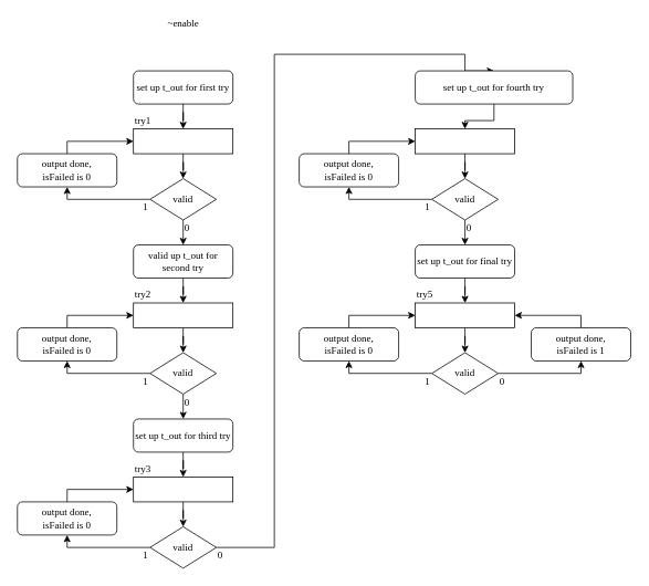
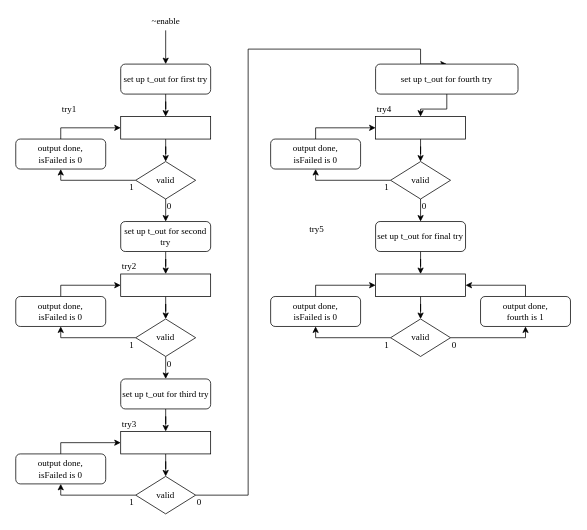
  <mxCell id="0" />
  <mxCell id="1" parent="0" />
  <mxCell id="2" style="edgeStyle=orthogonalEdgeStyle;rounded=0;orthogonalLoop=1;jettySize=auto;html=1;entryX=0.5;entryY=0;entryDx=0;entryDy=0;fontFamily=Fira code;" edge="1" parent="1" source="3" target="11"><mxGeometry relative="1" as="geometry" /></mxCell>
  <mxCell id="3" value="" style="rounded=0;whiteSpace=wrap;html=1;fontFamily=Fira code;" vertex="1" parent="1"><mxGeometry x="160" y="155" width="120" height="30" as="geometry" /></mxCell>
+ <mxCell id="4" style="edgeStyle=orthogonalEdgeStyle;rounded=0;orthogonalLoop=1;jettySize=auto;html=1;entryX=0.5;entryY=0;entryDx=0;entryDy=0;fontFamily=Fira code;" edge="1" parent="1" source="5" target="8"><mxGeometry relative="1" as="geometry" /></mxCell>
  <mxCell id="5" value="~enable" style="text;html=1;resizable=0;points=[];autosize=1;align=center;verticalAlign=middle;spacingTop=-4;fontFamily=Fira code;" vertex="1" parent="1"><mxGeometry x="190" y="20" width="60" height="20" as="geometry" /></mxCell>
- <mxCell id="6" value="try1" style="text;html=1;resizable=0;points=[];autosize=1;align=left;verticalAlign=top;spacingTop=-4;fontFamily=Fira code;" vertex="1" parent="1"><mxGeometry x="160" y="135" width="40" height="20" as="geometry" /></mxCell>
+ <mxCell id="6" value="try1" style="text;html=1;resizable=0;points=[];autosize=1;align=left;verticalAlign=top;spacingTop=-4;fontFamily=Fira code;" vertex="1" parent="1"><mxGeometry x="80" y="135" width="40" height="20" as="geometry" /></mxCell>
  <mxCell id="7" style="edgeStyle=orthogonalEdgeStyle;rounded=0;orthogonalLoop=1;jettySize=auto;html=1;entryX=0.5;entryY=0;entryDx=0;entryDy=0;fontFamily=Fira code;" edge="1" parent="1" source="8" target="3"><mxGeometry relative="1" as="geometry" /></mxCell>
  <mxCell id="8" value="set up t_out for first try" style="rounded=1;whiteSpace=wrap;html=1;fontFamily=Fira code;align=center;" vertex="1" parent="1"><mxGeometry x="160" y="85" width="120" height="40" as="geometry" /></mxCell>
  <mxCell id="9" style="edgeStyle=orthogonalEdgeStyle;rounded=0;orthogonalLoop=1;jettySize=auto;html=1;entryX=0.5;entryY=1;entryDx=0;entryDy=0;fontFamily=Fira code;" edge="1" parent="1" source="11" target="13"><mxGeometry relative="1" as="geometry"><Array as="points"><mxPoint x="80" y="240" /></Array></mxGeometry></mxCell>
  <mxCell id="10" style="edgeStyle=orthogonalEdgeStyle;rounded=0;orthogonalLoop=1;jettySize=auto;html=1;fontFamily=Fira code;" edge="1" parent="1" source="11"><mxGeometry relative="1" as="geometry"><mxPoint x="220" y="295" as="targetPoint" /></mxGeometry></mxCell>
  <mxCell id="11" value="valid" style="rhombus;whiteSpace=wrap;html=1;fontFamily=Fira code;align=center;" vertex="1" parent="1"><mxGeometry x="180" y="215" width="80" height="50" as="geometry" /></mxCell>
  <mxCell id="12" style="edgeStyle=orthogonalEdgeStyle;rounded=0;orthogonalLoop=1;jettySize=auto;html=1;entryX=0;entryY=0.5;entryDx=0;entryDy=0;fontFamily=Fira code;" edge="1" parent="1" source="13" target="3"><mxGeometry relative="1" as="geometry"><Array as="points"><mxPoint x="80" y="170" /></Array></mxGeometry></mxCell>
  <mxCell id="13" value="output done,&lt;br&gt;isFailed is 0&lt;br&gt;" style="rounded=1;whiteSpace=wrap;html=1;fontFamily=Fira code;align=center;" vertex="1" parent="1"><mxGeometry x="20" y="185" width="120" height="40" as="geometry" /></mxCell>
  <mxCell id="14" value="1" style="text;html=1;resizable=0;points=[];autosize=1;align=left;verticalAlign=top;spacingTop=-4;fontFamily=Fira code;" vertex="1" parent="1"><mxGeometry x="170" y="240" width="20" height="20" as="geometry" /></mxCell>
  <mxCell id="15" value="0" style="text;html=1;resizable=0;points=[];autosize=1;align=left;verticalAlign=top;spacingTop=-4;fontFamily=Fira code;" vertex="1" parent="1"><mxGeometry x="220" y="265" width="20" height="20" as="geometry" /></mxCell>
  <mxCell id="16" style="edgeStyle=orthogonalEdgeStyle;rounded=0;orthogonalLoop=1;jettySize=auto;html=1;entryX=0.5;entryY=0;entryDx=0;entryDy=0;fontFamily=Fira code;" edge="1" parent="1" source="17" target="23"><mxGeometry relative="1" as="geometry" /></mxCell>
  <mxCell id="17" value="" style="rounded=0;whiteSpace=wrap;html=1;fontFamily=Fira code;" vertex="1" parent="1"><mxGeometry x="160" y="365" width="120" height="30" as="geometry" /></mxCell>
  <mxCell id="18" value="try2" style="text;html=1;resizable=0;points=[];autosize=1;align=left;verticalAlign=top;spacingTop=-4;fontFamily=Fira code;" vertex="1" parent="1"><mxGeometry x="160" y="345" width="40" height="20" as="geometry" /></mxCell>
  <mxCell id="19" style="edgeStyle=orthogonalEdgeStyle;rounded=0;orthogonalLoop=1;jettySize=auto;html=1;entryX=0.5;entryY=0;entryDx=0;entryDy=0;fontFamily=Fira code;" edge="1" parent="1" source="20" target="17"><mxGeometry relative="1" as="geometry" /></mxCell>
- <mxCell id="20" value="valid up t_out for second try" style="rounded=1;whiteSpace=wrap;html=1;fontFamily=Fira code;align=center;" vertex="1" parent="1"><mxGeometry x="160" y="295" width="120" height="40" as="geometry" /></mxCell>
+ <mxCell id="20" value="set up t_out for second try" style="rounded=1;whiteSpace=wrap;html=1;fontFamily=Fira code;align=center;" vertex="1" parent="1"><mxGeometry x="160" y="295" width="120" height="40" as="geometry" /></mxCell>
  <mxCell id="21" style="edgeStyle=orthogonalEdgeStyle;rounded=0;orthogonalLoop=1;jettySize=auto;html=1;entryX=0.5;entryY=1;entryDx=0;entryDy=0;fontFamily=Fira code;" edge="1" parent="1" source="23" target="25"><mxGeometry relative="1" as="geometry"><Array as="points"><mxPoint x="80" y="450" /></Array></mxGeometry></mxCell>
  <mxCell id="22" style="edgeStyle=orthogonalEdgeStyle;rounded=0;orthogonalLoop=1;jettySize=auto;html=1;fontFamily=Fira code;" edge="1" parent="1" source="23"><mxGeometry relative="1" as="geometry"><mxPoint x="220" y="505" as="targetPoint" /></mxGeometry></mxCell>
  <mxCell id="23" value="valid" style="rhombus;whiteSpace=wrap;html=1;fontFamily=Fira code;align=center;" vertex="1" parent="1"><mxGeometry x="180" y="425" width="80" height="50" as="geometry" /></mxCell>
  <mxCell id="24" style="edgeStyle=orthogonalEdgeStyle;rounded=0;orthogonalLoop=1;jettySize=auto;html=1;entryX=0;entryY=0.5;entryDx=0;entryDy=0;fontFamily=Fira code;" edge="1" parent="1" source="25" target="17"><mxGeometry relative="1" as="geometry"><Array as="points"><mxPoint x="80" y="380" /></Array></mxGeometry></mxCell>
  <mxCell id="25" value="output done,&lt;br&gt;isFailed is 0&lt;br&gt;" style="rounded=1;whiteSpace=wrap;html=1;fontFamily=Fira code;align=center;" vertex="1" parent="1"><mxGeometry x="20" y="395" width="120" height="40" as="geometry" /></mxCell>
  <mxCell id="26" value="1" style="text;html=1;resizable=0;points=[];autosize=1;align=left;verticalAlign=top;spacingTop=-4;fontFamily=Fira code;" vertex="1" parent="1"><mxGeometry x="170" y="450" width="20" height="20" as="geometry" /></mxCell>
  <mxCell id="27" value="0" style="text;html=1;resizable=0;points=[];autosize=1;align=left;verticalAlign=top;spacingTop=-4;fontFamily=Fira code;" vertex="1" parent="1"><mxGeometry x="220" y="475" width="20" height="20" as="geometry" /></mxCell>
  <mxCell id="28" style="edgeStyle=orthogonalEdgeStyle;rounded=0;orthogonalLoop=1;jettySize=auto;html=1;entryX=0.5;entryY=0;entryDx=0;entryDy=0;fontFamily=Fira code;" edge="1" parent="1" source="29" target="35"><mxGeometry relative="1" as="geometry" /></mxCell>
  <mxCell id="29" value="" style="rounded=0;whiteSpace=wrap;html=1;fontFamily=Fira code;" vertex="1" parent="1"><mxGeometry x="160" y="575" width="120" height="30" as="geometry" /></mxCell>
  <mxCell id="30" value="try3" style="text;html=1;resizable=0;points=[];autosize=1;align=left;verticalAlign=top;spacingTop=-4;fontFamily=Fira code;" vertex="1" parent="1"><mxGeometry x="160" y="555" width="40" height="20" as="geometry" /></mxCell>
  <mxCell id="31" style="edgeStyle=orthogonalEdgeStyle;rounded=0;orthogonalLoop=1;jettySize=auto;html=1;entryX=0.5;entryY=0;entryDx=0;entryDy=0;fontFamily=Fira code;" edge="1" parent="1" source="32" target="29"><mxGeometry relative="1" as="geometry" /></mxCell>
  <mxCell id="32" value="set up t_out for third try" style="rounded=1;whiteSpace=wrap;html=1;fontFamily=Fira code;align=center;" vertex="1" parent="1"><mxGeometry x="160" y="505" width="120" height="40" as="geometry" /></mxCell>
  <mxCell id="33" style="edgeStyle=orthogonalEdgeStyle;rounded=0;orthogonalLoop=1;jettySize=auto;html=1;entryX=0.5;entryY=1;entryDx=0;entryDy=0;fontFamily=Fira code;" edge="1" parent="1" source="35" target="37"><mxGeometry relative="1" as="geometry"><Array as="points"><mxPoint x="80" y="660" /></Array></mxGeometry></mxCell>
  <mxCell id="34" style="edgeStyle=orthogonalEdgeStyle;rounded=0;orthogonalLoop=1;jettySize=auto;html=1;fontFamily=Fira code;entryX=0.5;entryY=0;entryDx=0;entryDy=0;" edge="1" parent="1" source="35" target="44"><mxGeometry relative="1" as="geometry"><mxPoint x="330" y="275" as="targetPoint" /><Array as="points"><mxPoint x="330" y="660" /><mxPoint x="330" y="65" /><mxPoint x="560" y="65" /></Array></mxGeometry></mxCell>
  <mxCell id="35" value="valid" style="rhombus;whiteSpace=wrap;html=1;fontFamily=Fira code;align=center;" vertex="1" parent="1"><mxGeometry x="180" y="635" width="80" height="50" as="geometry" /></mxCell>
  <mxCell id="36" style="edgeStyle=orthogonalEdgeStyle;rounded=0;orthogonalLoop=1;jettySize=auto;html=1;entryX=0;entryY=0.5;entryDx=0;entryDy=0;fontFamily=Fira code;" edge="1" parent="1" source="37" target="29"><mxGeometry relative="1" as="geometry"><Array as="points"><mxPoint x="80" y="590" /></Array></mxGeometry></mxCell>
  <mxCell id="37" value="output done,&lt;br&gt;isFailed is 0&lt;br&gt;" style="rounded=1;whiteSpace=wrap;html=1;fontFamily=Fira code;align=center;" vertex="1" parent="1"><mxGeometry x="20" y="605" width="120" height="40" as="geometry" /></mxCell>
  <mxCell id="38" value="1" style="text;html=1;resizable=0;points=[];autosize=1;align=left;verticalAlign=top;spacingTop=-4;fontFamily=Fira code;" vertex="1" parent="1"><mxGeometry x="170" y="660" width="20" height="20" as="geometry" /></mxCell>
  <mxCell id="39" value="0" style="text;html=1;resizable=0;points=[];autosize=1;align=left;verticalAlign=top;spacingTop=-4;fontFamily=Fira code;" vertex="1" parent="1"><mxGeometry x="260" y="660" width="20" height="20" as="geometry" /></mxCell>
  <mxCell id="40" style="edgeStyle=orthogonalEdgeStyle;rounded=0;orthogonalLoop=1;jettySize=auto;html=1;entryX=0.5;entryY=0;entryDx=0;entryDy=0;fontFamily=Fira code;" edge="1" parent="1" source="41" target="47"><mxGeometry relative="1" as="geometry" /></mxCell>
  <mxCell id="41" value="" style="rounded=0;whiteSpace=wrap;html=1;fontFamily=Fira code;" vertex="1" parent="1"><mxGeometry x="500" y="155" width="120" height="30" as="geometry" /></mxCell>
+ <mxCell id="42" value="try4" style="text;html=1;resizable=0;points=[];autosize=1;align=left;verticalAlign=top;spacingTop=-4;fontFamily=Fira code;" vertex="1" parent="1"><mxGeometry x="500" y="135" width="40" height="20" as="geometry" /></mxCell>
  <mxCell id="43" style="edgeStyle=orthogonalEdgeStyle;rounded=0;orthogonalLoop=1;jettySize=auto;html=1;entryX=0.5;entryY=0;entryDx=0;entryDy=0;fontFamily=Fira code;" edge="1" parent="1" source="44" target="41"><mxGeometry relative="1" as="geometry" /></mxCell>
  <mxCell id="44" value="set up t_out for fourth try" style="rounded=1;whiteSpace=wrap;html=1;fontFamily=Fira code;align=center;" vertex="1" parent="1"><mxGeometry x="500" y="85" width="190" height="40" as="geometry" /></mxCell>
  <mxCell id="45" style="edgeStyle=orthogonalEdgeStyle;rounded=0;orthogonalLoop=1;jettySize=auto;html=1;entryX=0.5;entryY=1;entryDx=0;entryDy=0;fontFamily=Fira code;" edge="1" parent="1" source="47" target="49"><mxGeometry relative="1" as="geometry"><Array as="points"><mxPoint x="420" y="240" /></Array></mxGeometry></mxCell>
  <mxCell id="46" style="edgeStyle=orthogonalEdgeStyle;rounded=0;orthogonalLoop=1;jettySize=auto;html=1;fontFamily=Fira code;" edge="1" parent="1" source="47"><mxGeometry relative="1" as="geometry"><mxPoint x="560" y="295" as="targetPoint" /></mxGeometry></mxCell>
  <mxCell id="47" value="valid" style="rhombus;whiteSpace=wrap;html=1;fontFamily=Fira code;align=center;" vertex="1" parent="1"><mxGeometry x="520" y="215" width="80" height="50" as="geometry" /></mxCell>
  <mxCell id="48" style="edgeStyle=orthogonalEdgeStyle;rounded=0;orthogonalLoop=1;jettySize=auto;html=1;entryX=0;entryY=0.5;entryDx=0;entryDy=0;fontFamily=Fira code;" edge="1" parent="1" source="49" target="41"><mxGeometry relative="1" as="geometry"><Array as="points"><mxPoint x="420" y="170" /></Array></mxGeometry></mxCell>
  <mxCell id="49" value="output done,&lt;br&gt;isFailed is 0&lt;br&gt;" style="rounded=1;whiteSpace=wrap;html=1;fontFamily=Fira code;align=center;" vertex="1" parent="1"><mxGeometry x="360" y="185" width="120" height="40" as="geometry" /></mxCell>
  <mxCell id="50" value="1" style="text;html=1;resizable=0;points=[];autosize=1;align=left;verticalAlign=top;spacingTop=-4;fontFamily=Fira code;" vertex="1" parent="1"><mxGeometry x="510" y="240" width="20" height="20" as="geometry" /></mxCell>
  <mxCell id="51" value="0" style="text;html=1;resizable=0;points=[];autosize=1;align=left;verticalAlign=top;spacingTop=-4;fontFamily=Fira code;" vertex="1" parent="1"><mxGeometry x="560" y="265" width="20" height="20" as="geometry" /></mxCell>
  <mxCell id="52" style="edgeStyle=orthogonalEdgeStyle;rounded=0;orthogonalLoop=1;jettySize=auto;html=1;entryX=0.5;entryY=0;entryDx=0;entryDy=0;fontFamily=Fira code;" edge="1" parent="1" source="53" target="59"><mxGeometry relative="1" as="geometry" /></mxCell>
  <mxCell id="53" value="" style="rounded=0;whiteSpace=wrap;html=1;fontFamily=Fira code;" vertex="1" parent="1"><mxGeometry x="500" y="365" width="120" height="30" as="geometry" /></mxCell>
- <mxCell id="54" value="try5" style="text;html=1;resizable=0;points=[];autosize=1;align=left;verticalAlign=top;spacingTop=-4;fontFamily=Fira code;" vertex="1" parent="1"><mxGeometry x="500" y="345" width="40" height="20" as="geometry" /></mxCell>
+ <mxCell id="54" value="try5" style="text;html=1;resizable=0;points=[];autosize=1;align=left;verticalAlign=top;spacingTop=-4;fontFamily=Fira code;" vertex="1" parent="1"><mxGeometry x="410" y="295" width="40" height="20" as="geometry" /></mxCell>
  <mxCell id="55" style="edgeStyle=orthogonalEdgeStyle;rounded=0;orthogonalLoop=1;jettySize=auto;html=1;entryX=0.5;entryY=0;entryDx=0;entryDy=0;fontFamily=Fira code;" edge="1" parent="1" source="56" target="53"><mxGeometry relative="1" as="geometry" /></mxCell>
  <mxCell id="56" value="set up t_out for final try" style="rounded=1;whiteSpace=wrap;html=1;fontFamily=Fira code;align=center;" vertex="1" parent="1"><mxGeometry x="500" y="295" width="120" height="40" as="geometry" /></mxCell>
  <mxCell id="57" style="edgeStyle=orthogonalEdgeStyle;rounded=0;orthogonalLoop=1;jettySize=auto;html=1;entryX=0.5;entryY=1;entryDx=0;entryDy=0;fontFamily=Fira code;" edge="1" parent="1" source="59" target="61"><mxGeometry relative="1" as="geometry"><Array as="points"><mxPoint x="420" y="450" /></Array></mxGeometry></mxCell>
  <mxCell id="58" style="edgeStyle=orthogonalEdgeStyle;rounded=0;orthogonalLoop=1;jettySize=auto;html=1;entryX=0.5;entryY=1;entryDx=0;entryDy=0;fontFamily=Fira code;" edge="1" parent="1" source="59" target="65"><mxGeometry relative="1" as="geometry"><Array as="points"><mxPoint x="700" y="450" /></Array></mxGeometry></mxCell>
  <mxCell id="59" value="valid" style="rhombus;whiteSpace=wrap;html=1;fontFamily=Fira code;align=center;" vertex="1" parent="1"><mxGeometry x="520" y="425" width="80" height="50" as="geometry" /></mxCell>
  <mxCell id="60" style="edgeStyle=orthogonalEdgeStyle;rounded=0;orthogonalLoop=1;jettySize=auto;html=1;entryX=0;entryY=0.5;entryDx=0;entryDy=0;fontFamily=Fira code;" edge="1" parent="1" source="61" target="53"><mxGeometry relative="1" as="geometry"><Array as="points"><mxPoint x="420" y="380" /></Array></mxGeometry></mxCell>
  <mxCell id="61" value="output done,&lt;br&gt;isFailed is 0&lt;br&gt;" style="rounded=1;whiteSpace=wrap;html=1;fontFamily=Fira code;align=center;" vertex="1" parent="1"><mxGeometry x="360" y="395" width="120" height="40" as="geometry" /></mxCell>
  <mxCell id="62" value="1" style="text;html=1;resizable=0;points=[];autosize=1;align=left;verticalAlign=top;spacingTop=-4;fontFamily=Fira code;" vertex="1" parent="1"><mxGeometry x="510" y="450" width="20" height="20" as="geometry" /></mxCell>
  <mxCell id="63" value="0" style="text;html=1;resizable=0;points=[];autosize=1;align=left;verticalAlign=top;spacingTop=-4;fontFamily=Fira code;" vertex="1" parent="1"><mxGeometry x="600" y="450" width="20" height="20" as="geometry" /></mxCell>
  <mxCell id="64" style="edgeStyle=orthogonalEdgeStyle;rounded=0;orthogonalLoop=1;jettySize=auto;html=1;entryX=1;entryY=0.5;entryDx=0;entryDy=0;fontFamily=Fira code;" edge="1" parent="1" source="65" target="53"><mxGeometry relative="1" as="geometry"><Array as="points"><mxPoint x="700" y="380" /></Array></mxGeometry></mxCell>
- <mxCell id="65" value="output done,&lt;br&gt;isFailed is 1&lt;br&gt;" style="rounded=1;whiteSpace=wrap;html=1;fontFamily=Fira code;align=center;" vertex="1" parent="1"><mxGeometry x="640" y="395" width="120" height="40" as="geometry" /></mxCell>
+ <mxCell id="65" value="output done,&lt;br&gt;fourth is 1&lt;br&gt;" style="rounded=1;whiteSpace=wrap;html=1;fontFamily=Fira code;align=center;" vertex="1" parent="1"><mxGeometry x="640" y="395" width="120" height="40" as="geometry" /></mxCell>
